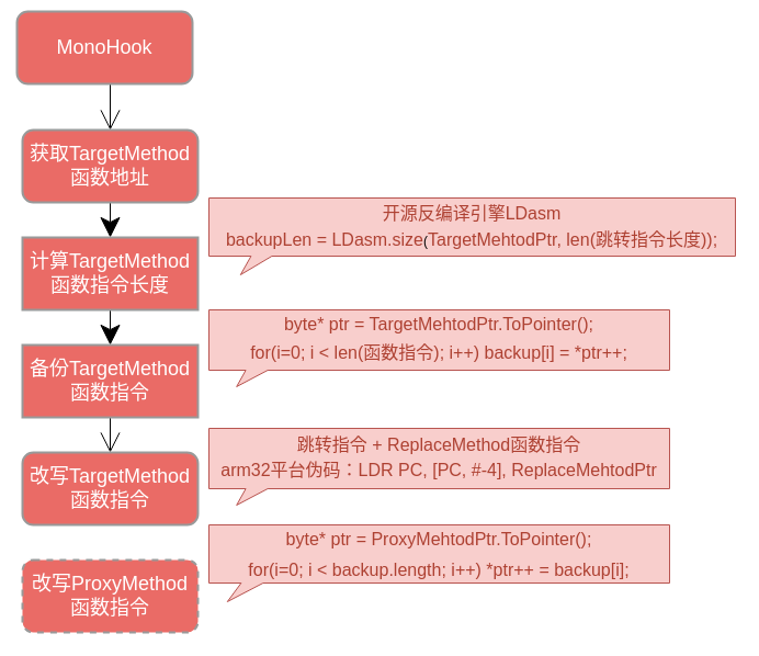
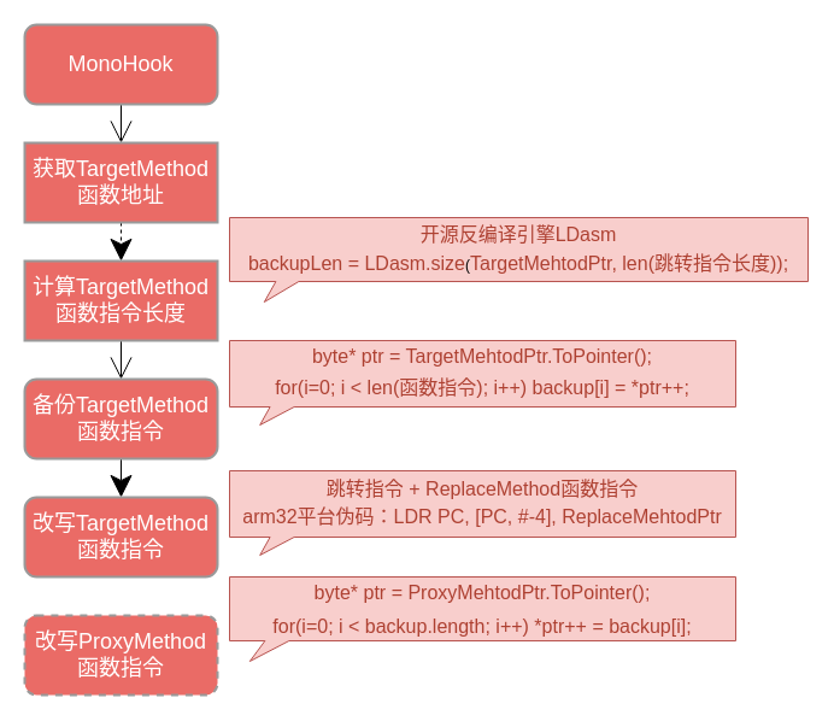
  <mxCell id="0" />
  <mxCell id="1" parent="0" />
  <mxCell id="2" style="edgeStyle=orthogonalEdgeStyle;rounded=0;comic=0;jumpStyle=none;jumpSize=16;orthogonalLoop=1;jettySize=auto;html=1;exitX=0.5;exitY=1;exitDx=0;exitDy=0;entryX=0.5;entryY=0;entryDx=0;entryDy=0;shadow=0;startSize=9;endArrow=open;endFill=1;endSize=16;" parent="1" source="3" target="5" edge="1"><mxGeometry relative="1" as="geometry" /></mxCell>
- <mxCell id="3" value="&lt;font color=&quot;#ffffff&quot;&gt;&lt;font style=&quot;font-size: 18px&quot;&gt;MonoHook&lt;/font&gt;&lt;br&gt;&lt;/font&gt;" style="rounded=1;whiteSpace=wrap;html=1;fillColor=#EA6B66;strokeColor=#999999;strokeWidth=2;shadow=0;" parent="1" vertex="1"><mxGeometry x="15" y="10" width="160" height="66" as="geometry" /></mxCell>
- <mxCell id="4" style="edgeStyle=orthogonalEdgeStyle;rounded=0;comic=0;jumpStyle=none;jumpSize=16;orthogonalLoop=1;jettySize=auto;html=1;exitX=0.5;exitY=1;exitDx=0;exitDy=0;entryX=0.5;entryY=0;entryDx=0;entryDy=0;shadow=0;startSize=9;endArrow=classic;endFill=1;endSize=16;" parent="1" source="5" target="7" edge="1"><mxGeometry relative="1" as="geometry" /></mxCell>
- <mxCell id="5" value="&lt;span style=&quot;color: rgb(255 , 255 , 255) ; font-size: 18px&quot;&gt;获取&lt;/span&gt;&lt;font color=&quot;#ffffff&quot;&gt;&lt;font style=&quot;font-size: 18px&quot;&gt;TargetMethod&lt;br&gt;函数地址&lt;/font&gt;&lt;br&gt;&lt;/font&gt;" style="rounded=1;whiteSpace=wrap;html=1;fillColor=#EA6B66;strokeColor=#999999;strokeWidth=2;" parent="1" vertex="1"><mxGeometry x="20" y="118" width="160" height="66" as="geometry" /></mxCell>
- <mxCell id="6" style="edgeStyle=orthogonalEdgeStyle;rounded=0;comic=0;jumpStyle=none;jumpSize=16;orthogonalLoop=1;jettySize=auto;html=1;exitX=0.5;exitY=1;exitDx=0;exitDy=0;entryX=0.5;entryY=0;entryDx=0;entryDy=0;shadow=0;startSize=9;endArrow=classic;endFill=1;endSize=16;" parent="1" source="7" target="10" edge="1"><mxGeometry relative="1" as="geometry" /></mxCell>
+ <mxCell id="3" value="&lt;font color=&quot;#ffffff&quot;&gt;&lt;font style=&quot;font-size: 18px&quot;&gt;MonoHook&lt;/font&gt;&lt;br&gt;&lt;/font&gt;" style="rounded=1;whiteSpace=wrap;html=1;fillColor=#EA6B66;strokeColor=#999999;strokeWidth=2;shadow=0;" parent="1" vertex="1"><mxGeometry x="20" y="20" width="160" height="66" as="geometry" /></mxCell>
+ <mxCell id="4" style="edgeStyle=orthogonalEdgeStyle;rounded=0;comic=0;jumpStyle=none;jumpSize=16;orthogonalLoop=1;jettySize=auto;html=1;exitX=0.5;exitY=1;exitDx=0;exitDy=0;entryX=0.5;entryY=0;entryDx=0;entryDy=0;shadow=0;startSize=9;endArrow=classic;endFill=1;endSize=16;dashed=1;" parent="1" source="5" target="7" edge="1"><mxGeometry relative="1" as="geometry" /></mxCell>
+ <mxCell id="5" value="&lt;span style=&quot;color: rgb(255 , 255 , 255) ; font-size: 18px&quot;&gt;获取&lt;/span&gt;&lt;font color=&quot;#ffffff&quot;&gt;&lt;font style=&quot;font-size: 18px&quot;&gt;TargetMethod&lt;br&gt;函数地址&lt;/font&gt;&lt;br&gt;&lt;/font&gt;" style="whiteSpace=wrap;html=1;fillColor=#EA6B66;strokeColor=#999999;strokeWidth=2;rounded=0;" parent="1" vertex="1"><mxGeometry x="20" y="118" width="160" height="66" as="geometry" /></mxCell>
+ <mxCell id="6" style="edgeStyle=orthogonalEdgeStyle;rounded=0;comic=0;jumpStyle=none;jumpSize=16;orthogonalLoop=1;jettySize=auto;html=1;exitX=0.5;exitY=1;exitDx=0;exitDy=0;entryX=0.5;entryY=0;entryDx=0;entryDy=0;shadow=0;startSize=9;endArrow=open;endFill=1;endSize=16;" parent="1" source="7" target="10" edge="1"><mxGeometry relative="1" as="geometry" /></mxCell>
  <mxCell id="7" value="&lt;span style=&quot;color: rgb(255 , 255 , 255) ; font-size: 18px&quot;&gt;计算&lt;/span&gt;&lt;span style=&quot;color: rgb(255 , 255 , 255) ; font-size: 18px&quot;&gt;TargetMethod函数&lt;/span&gt;&lt;span style=&quot;color: rgb(255 , 255 , 255) ; font-size: 18px&quot;&gt;指令长度&lt;/span&gt;&lt;font color=&quot;#ffffff&quot;&gt;&lt;br&gt;&lt;/font&gt;" style="whiteSpace=wrap;html=1;fillColor=#EA6B66;strokeColor=#999999;strokeWidth=2;rounded=0;" parent="1" vertex="1"><mxGeometry x="20" y="216" width="160" height="66" as="geometry" /></mxCell>
  <mxCell id="8" value="&lt;p style=&quot;line-height: 180%&quot;&gt;&lt;font color=&quot;#ae4132&quot;&gt;&lt;span style=&quot;font-size: 16px&quot;&gt;开源反编译引擎LDasm&lt;br&gt;&lt;/span&gt;&lt;/font&gt;&lt;span style=&quot;color: rgb(174 , 65 , 50) ; font-size: 16px&quot;&gt;backupL&lt;/span&gt;&lt;span style=&quot;color: rgb(174 , 65 , 50) ; font-size: 16px&quot;&gt;en = LDasm.size&lt;/span&gt;&lt;span&gt;(&lt;/span&gt;&lt;span style=&quot;color: rgb(174 , 65 , 50) ; font-size: 16px&quot;&gt;TargetMehtodPtr, len(跳转指令长度));&lt;/span&gt;&lt;/p&gt;" style="shape=callout;whiteSpace=wrap;html=1;perimeter=calloutPerimeter;fillColor=#f8cecc;strokeColor=#b85450;size=17;position=0.08;position2=0.06;base=19;" parent="1" vertex="1"><mxGeometry x="190" y="180" width="480" height="70" as="geometry" /></mxCell>
- <mxCell id="9" style="edgeStyle=orthogonalEdgeStyle;rounded=0;comic=0;jumpStyle=none;jumpSize=16;orthogonalLoop=1;jettySize=auto;html=1;exitX=0.5;exitY=1;exitDx=0;exitDy=0;entryX=0.5;entryY=0;entryDx=0;entryDy=0;shadow=0;startSize=9;endArrow=open;endFill=1;endSize=16;" parent="1" source="10" target="11" edge="1"><mxGeometry relative="1" as="geometry" /></mxCell>
- <mxCell id="10" value="&lt;font color=&quot;#ffffff&quot;&gt;&lt;span style=&quot;font-size: 18px&quot;&gt;备份TargetMethod函数指令&lt;/span&gt;&lt;br&gt;&lt;/font&gt;" style="whiteSpace=wrap;html=1;fillColor=#EA6B66;strokeColor=#999999;strokeWidth=2;rounded=0;" parent="1" vertex="1"><mxGeometry x="20" y="314" width="160" height="66" as="geometry" /></mxCell>
+ <mxCell id="9" style="edgeStyle=orthogonalEdgeStyle;rounded=0;comic=0;jumpStyle=none;jumpSize=16;orthogonalLoop=1;jettySize=auto;html=1;exitX=0.5;exitY=1;exitDx=0;exitDy=0;entryX=0.5;entryY=0;entryDx=0;entryDy=0;shadow=0;startSize=9;endArrow=classic;endFill=1;endSize=16;" parent="1" source="10" target="11" edge="1"><mxGeometry relative="1" as="geometry" /></mxCell>
+ <mxCell id="10" value="&lt;font color=&quot;#ffffff&quot;&gt;&lt;span style=&quot;font-size: 18px&quot;&gt;备份TargetMethod函数指令&lt;/span&gt;&lt;br&gt;&lt;/font&gt;" style="rounded=1;whiteSpace=wrap;html=1;fillColor=#EA6B66;strokeColor=#999999;strokeWidth=2;" parent="1" vertex="1"><mxGeometry x="20" y="314" width="160" height="66" as="geometry" /></mxCell>
  <mxCell id="11" value="&lt;font color=&quot;#ffffff&quot;&gt;&lt;span style=&quot;font-size: 18px&quot;&gt;改写TargetMethod函数指令&lt;/span&gt;&lt;br&gt;&lt;/font&gt;" style="rounded=1;whiteSpace=wrap;html=1;fillColor=#EA6B66;strokeColor=#999999;strokeWidth=2;" parent="1" vertex="1"><mxGeometry x="20" y="412" width="160" height="66" as="geometry" /></mxCell>
  <mxCell id="12" value="&lt;p style=&quot;line-height: 110%&quot;&gt;&lt;font color=&quot;#ae4132&quot;&gt;&lt;span style=&quot;font-size: 16px&quot;&gt;&lt;br&gt;&lt;/span&gt;&lt;/font&gt;&lt;/p&gt;&lt;p style=&quot;line-height: 180%&quot;&gt;&lt;font color=&quot;#ae4132&quot;&gt;&lt;span style=&quot;font-size: 16px&quot;&gt;跳转指令 + ReplaceMethod函数指令&lt;br&gt;arm32平台伪码：LDR PC, [PC, #-4], ReplaceMehtodPtr&lt;/span&gt;&lt;/font&gt;&lt;font color=&quot;#ae4132&quot;&gt;&lt;span style=&quot;font-size: 16px&quot;&gt;&lt;br&gt;&lt;/span&gt;&lt;/font&gt;&lt;span style=&quot;color: rgba(0 , 0 , 0 , 0) ; font-family: monospace ; font-size: 0px ; white-space: nowrap&quot;&gt;%3CmxGrhModel%3E%3Croot%3E%3CmxCell%20id%3D%220%22%2F%3E%3CmxCell%20id%3D%221%22%20parent%3D%220%22%2F%3E%3CmxCell%20id%3D%222%22%20value%3D%22%26lt%3Bfont%20color%3D%26quot%3B%23ae4132%26quot%3B%26gt%3B%26lt%3Bspan%20style%3D%26quot%3Bfont-size%3A%2016px%26quot%3B%26gt%3B%E5%BC%80%E6%BA%90%E5%8F%8D%E7%BC%96%E8%AF%91%E5%BC%95%E6%93%8ELDasm%26lt%3B%2Fspan%26gt%3B%26lt%3B%2Ffont%26gt%3B%22%20style%3D%22shape%3Dcallout%3BwhiteSpace%3Dwrap%3Bhtml%3D1%3Bperimeter%3DcalloutPerimeter%3BfillColor%3D%23f8cecc%3BstrokeColor%3D%23b85450%3Bsize%3D14%3Bposition%3D0.5%3B%22%20vertex%3D%221%22%20parent%3D%221%22%3E%3CmxGeometry%20x%3D%22420%22%20y%3D%22890%22%20width%3D%22160%22%20height%3D%2260%22%20as%3D%22geometry%22%2F%3E%3C%2FmxCell%3E%3C%2Froot%3E%3C%2FmxGraphModel%3E&lt;/span&gt;&lt;font color=&quot;#ae4132&quot;&gt;&lt;span style=&quot;font-size: 16px&quot;&gt;&lt;br&gt;&lt;/span&gt;&lt;/font&gt;&lt;/p&gt;" style="shape=callout;whiteSpace=wrap;html=1;perimeter=calloutPerimeter;fillColor=#f8cecc;strokeColor=#b85450;size=15;position=0.08;position2=0.06;" parent="1" vertex="1"><mxGeometry x="190" y="390" width="420" height="70" as="geometry" /></mxCell>
  <mxCell id="13" value="&lt;font color=&quot;#ffffff&quot;&gt;&lt;span style=&quot;font-size: 18px&quot;&gt;改写ProxyMethod&lt;br&gt;函数指令&lt;/span&gt;&lt;br&gt;&lt;/font&gt;" style="rounded=1;whiteSpace=wrap;html=1;fillColor=#EA6B66;strokeColor=#999999;dashed=1;shadow=0;strokeWidth=2;comic=0;" parent="1" vertex="1"><mxGeometry x="20" y="510" width="160" height="66" as="geometry" /></mxCell>
  <mxCell id="14" value="&lt;p style=&quot;line-height: 0%&quot;&gt;&lt;span style=&quot;color: rgb(174 , 65 , 50) ; font-size: 16px&quot;&gt;&lt;br&gt;&lt;/span&gt;&lt;/p&gt;&lt;p style=&quot;line-height: 70%&quot;&gt;&lt;span style=&quot;color: rgb(174 , 65 , 50) ; font-size: 16px&quot;&gt;byte* ptr = ProxyMehtodPtr.ToPointer();&lt;/span&gt;&lt;br&gt;&lt;/p&gt;&lt;span style=&quot;color: rgb(174 , 65 , 50) ; font-size: 16px&quot;&gt;for(i=0; i &amp;lt; backup.length; i++) *ptr++ = backup[i];&lt;br&gt;&lt;br&gt;&lt;/span&gt;" style="shape=callout;whiteSpace=wrap;html=1;perimeter=calloutPerimeter;fillColor=#f8cecc;strokeColor=#b85450;size=17;position=0.07;position2=0.04;rotation=0;" parent="1" vertex="1"><mxGeometry x="190" y="478" width="420" height="70" as="geometry" /></mxCell>
  <mxCell id="15" value="&lt;p style=&quot;line-height: 90%&quot;&gt;&lt;span style=&quot;color: rgb(174 , 65 , 50) ; font-size: 16px&quot;&gt;byte* ptr = TargetMehtodPtr.ToPointer();&lt;/span&gt;&lt;br&gt;&lt;/p&gt;&lt;p style=&quot;line-height: 110%&quot;&gt;&lt;span style=&quot;color: rgb(174 , 65 , 50) ; font-size: 16px&quot;&gt;for(i=0; i &amp;lt; len(函数指令); i++) backup[i] = *ptr++;&lt;/span&gt;&lt;/p&gt;" style="shape=callout;whiteSpace=wrap;html=1;perimeter=calloutPerimeter;fillColor=#f8cecc;strokeColor=#b85450;size=15;position=0.08;position2=0.06;" parent="1" vertex="1"><mxGeometry x="190" y="282" width="420" height="70" as="geometry" /></mxCell>
